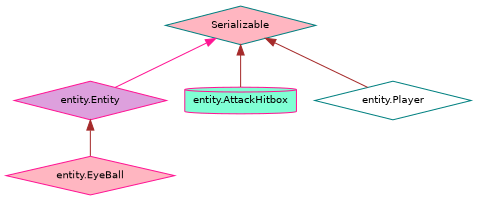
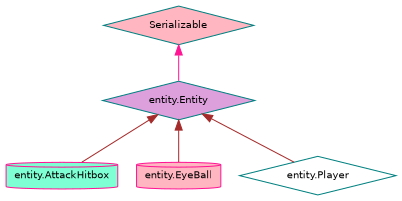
  digraph {
    node [color=teal fillcolor=lightpink fontname=Helvetica fontsize=10 shape=diamond style=filled]
    edge [color=brown dir=back fontname=Helvetica fontsize=10 labelfontname=Helvetica labelfontsize=10 style=solid]
-   n1 [color=deeppink fillcolor=plum fontcolor=black height=0.2 label="entity.Entity" width=0.4]
+   n1 [fillcolor=plum fontcolor=black height=0.2 label="entity.Entity" width=0.4]
    n2 [color=deeppink fillcolor=aquamarine height=0.2 label="entity.AttackHitbox" shape=cylinder width=0.4]
-   n3 [color=deeppink height=0.2 label="entity.EyeBall" width=0.4]
+   n3 [color=deeppink height=0.2 label="entity.EyeBall" shape=cylinder width=0.4]
    n4 [fillcolor=white height=0.2 label="entity.Player" width=0.4]
    n5 [height=0.2 label=Serializable width=0.4]
-   n5 -> n2
+   n1 -> n2
    n1 -> n3
-   n5 -> n4
+   n1 -> n4
    n5 -> n1 [color=deeppink]
  }
